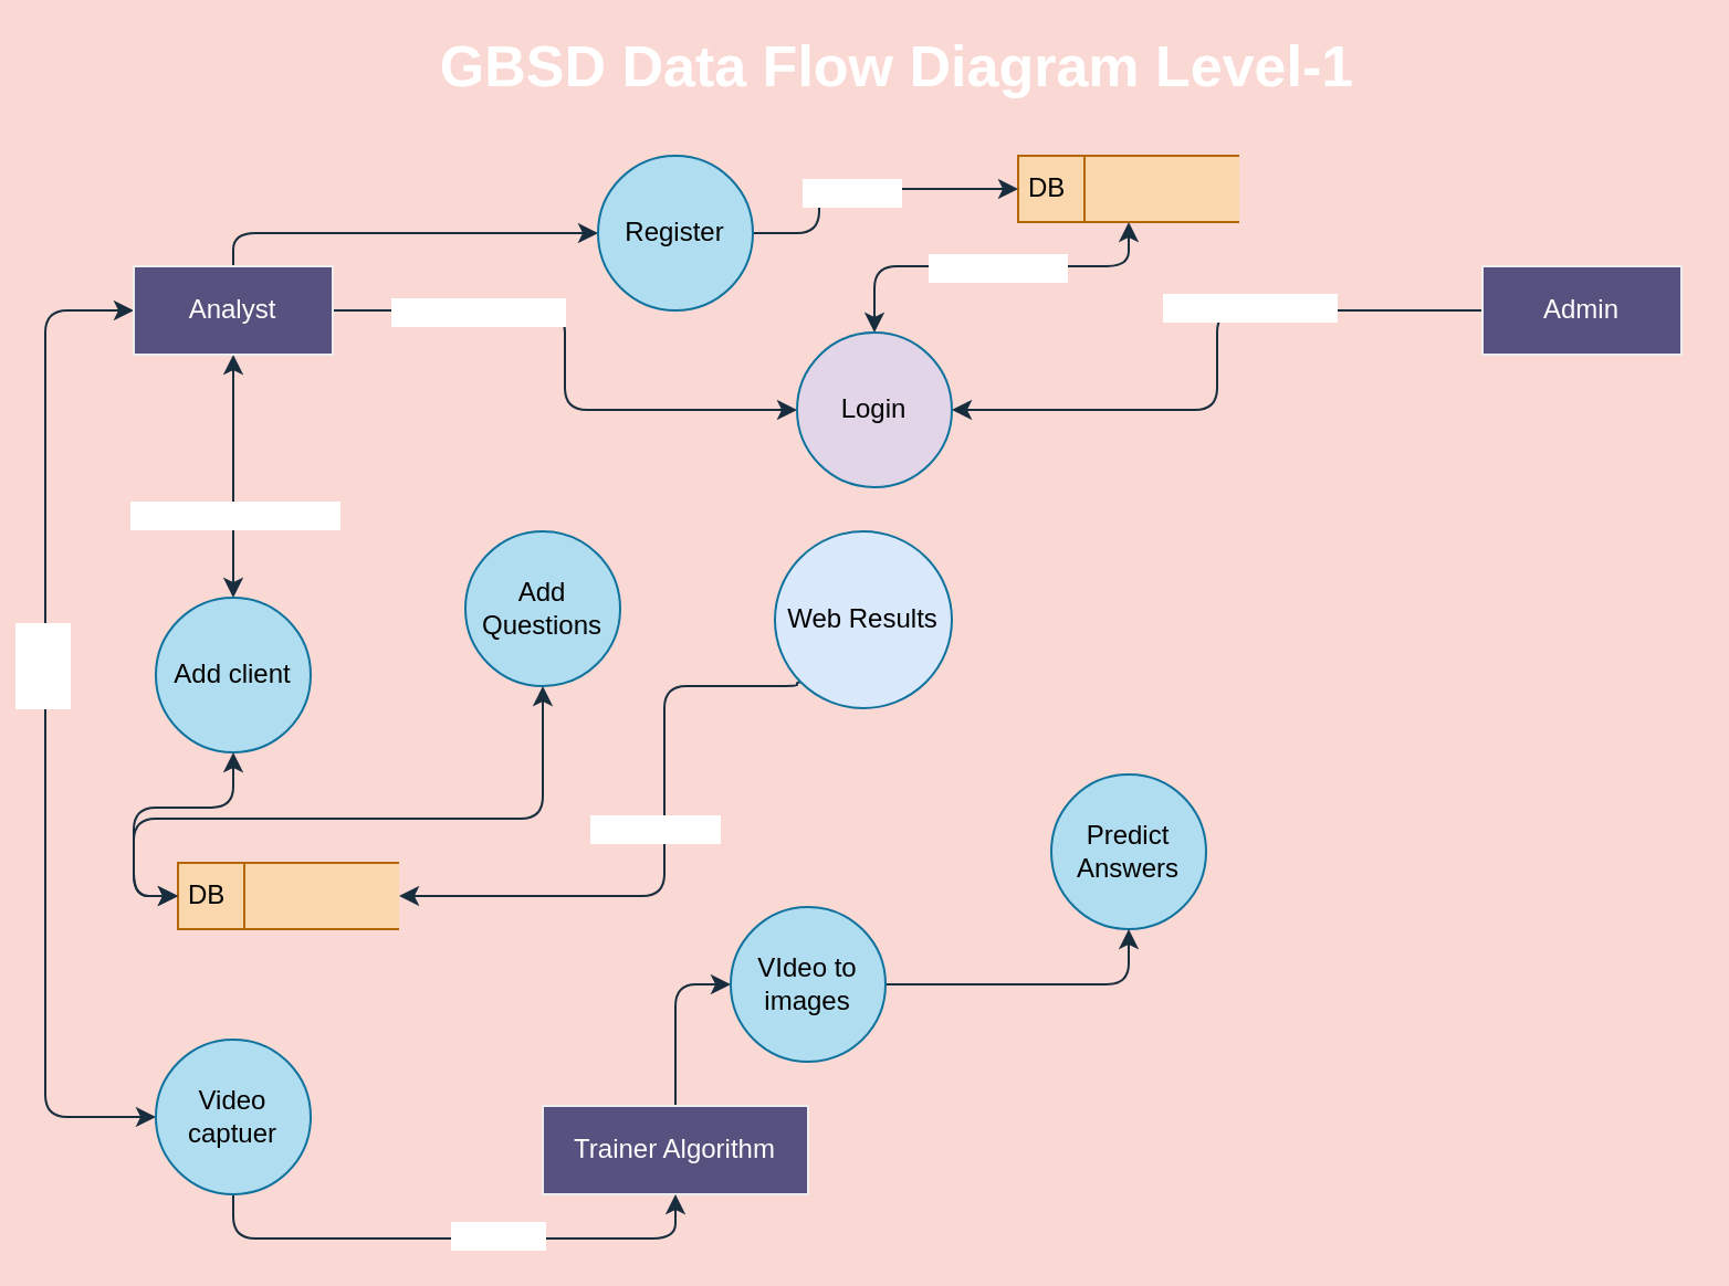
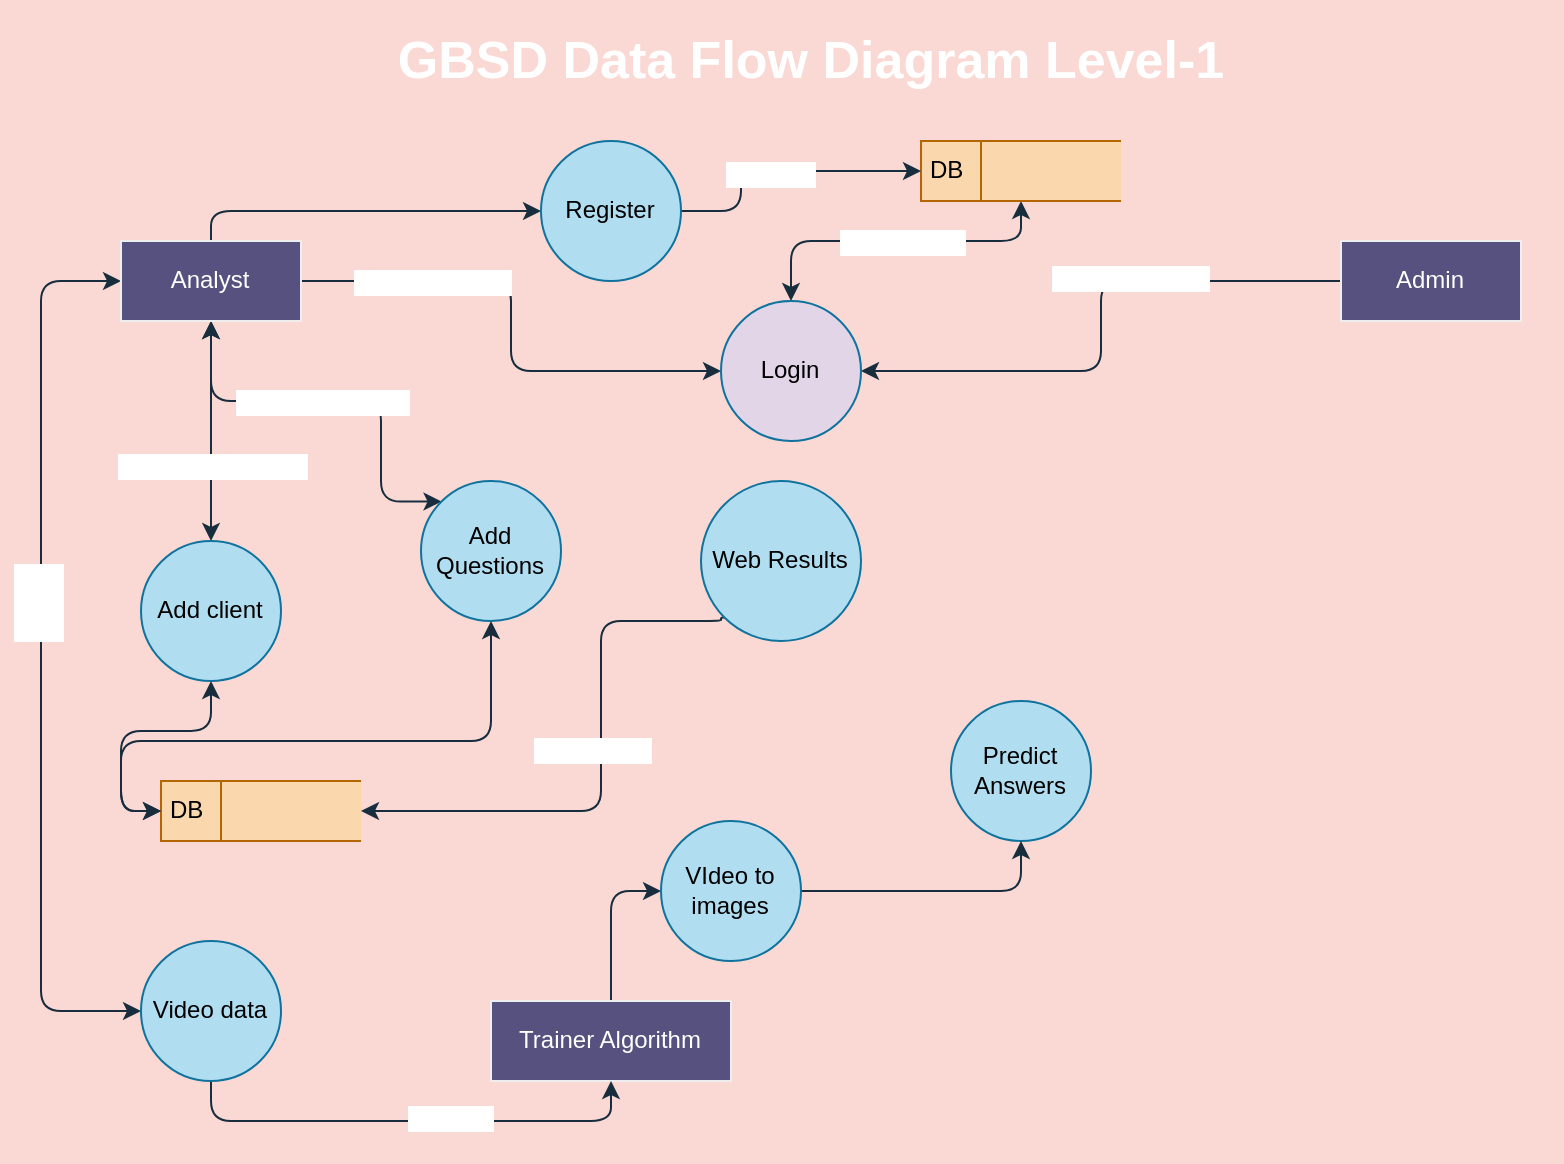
  <mxCell id="0" />
  <mxCell id="1" parent="0" />
  <mxCell id="2" value="&lt;b&gt;&lt;font style=&quot;font-size: 26px&quot;&gt;GBSD Data Flow Diagram Level-1&lt;/font&gt;&lt;/b&gt;" style="text;html=1;align=center;verticalAlign=middle;resizable=0;points=[];autosize=1;strokeColor=none;fontColor=#FFFFFF;" parent="1" vertex="1"><mxGeometry x="190" y="20" width="430" height="20" as="geometry" /></mxCell>
  <mxCell id="3" style="edgeStyle=orthogonalEdgeStyle;curved=0;rounded=1;sketch=0;orthogonalLoop=1;jettySize=auto;html=1;exitX=1;exitY=0.5;exitDx=0;exitDy=0;entryX=0;entryY=0.5;entryDx=0;entryDy=0;strokeColor=#182E3E;" edge="1" parent="1" source="11" target="20"><mxGeometry relative="1" as="geometry" /></mxCell>
  <mxCell id="4" style="edgeStyle=orthogonalEdgeStyle;curved=0;rounded=1;sketch=0;orthogonalLoop=1;jettySize=auto;html=1;exitX=0.5;exitY=0;exitDx=0;exitDy=0;entryX=0;entryY=0.5;entryDx=0;entryDy=0;strokeColor=#182E3E;" edge="1" parent="1" source="11" target="25"><mxGeometry relative="1" as="geometry"><Array as="points"><mxPoint x="105" y="105" /></Array></mxGeometry></mxCell>
  <mxCell id="5" style="edgeStyle=orthogonalEdgeStyle;curved=0;rounded=1;sketch=0;orthogonalLoop=1;jettySize=auto;html=1;exitX=0.5;exitY=1;exitDx=0;exitDy=0;entryX=0.5;entryY=0;entryDx=0;entryDy=0;startArrow=classic;startFill=1;strokeColor=#182E3E;" edge="1" parent="1" source="11" target="27"><mxGeometry relative="1" as="geometry" /></mxCell>
  <mxCell id="6" value="Fill client info form()" style="edgeLabel;html=1;align=center;verticalAlign=middle;resizable=0;points=[];fontColor=#FFFFFF;" vertex="1" connectable="0" parent="5"><mxGeometry x="0.309" relative="1" as="geometry"><mxPoint as="offset" /></mxGeometry></mxCell>
+ <mxCell id="7" style="edgeStyle=orthogonalEdgeStyle;curved=0;rounded=1;sketch=0;orthogonalLoop=1;jettySize=auto;html=1;exitX=0.5;exitY=1;exitDx=0;exitDy=0;startArrow=classic;startFill=1;strokeColor=#182E3E;entryX=0;entryY=0;entryDx=0;entryDy=0;" edge="1" parent="1" source="11" target="29"><mxGeometry relative="1" as="geometry"><Array as="points"><mxPoint x="105" y="200" /><mxPoint x="190" y="200" /><mxPoint x="190" y="250" /></Array></mxGeometry></mxCell>
+ <mxCell id="8" value="fill question form()" style="edgeLabel;html=1;align=center;verticalAlign=middle;resizable=0;points=[];fontColor=#FFFFFF;" vertex="1" connectable="0" parent="7"><mxGeometry x="-0.209" y="2" relative="1" as="geometry"><mxPoint x="14" y="2" as="offset" /></mxGeometry></mxCell>
  <mxCell id="9" style="edgeStyle=orthogonalEdgeStyle;curved=0;rounded=1;sketch=0;orthogonalLoop=1;jettySize=auto;html=1;exitX=0;exitY=0.5;exitDx=0;exitDy=0;entryX=0;entryY=0.5;entryDx=0;entryDy=0;startArrow=classic;startFill=1;strokeColor=#182E3E;" edge="1" parent="1" source="11" target="33"><mxGeometry relative="1" as="geometry"><Array as="points"><mxPoint x="20" y="140" /><mxPoint x="20" y="505" /></Array></mxGeometry></mxCell>
  <mxCell id="10" value="open&lt;br&gt;web&lt;br&gt;cam" style="edgeLabel;html=1;align=center;verticalAlign=middle;resizable=0;points=[];fontColor=#FFFFFF;" vertex="1" connectable="0" parent="9"><mxGeometry x="-0.121" y="-2" relative="1" as="geometry"><mxPoint as="offset" /></mxGeometry></mxCell>
  <mxCell id="11" value="Analyst" style="rounded=0;whiteSpace=wrap;html=1;sketch=0;fontColor=#FFFFFF;strokeColor=#EEEEEE;fillColor=#56517E;" vertex="1" parent="1"><mxGeometry x="60" y="120" width="90" height="40" as="geometry" /></mxCell>
  <mxCell id="12" style="edgeStyle=orthogonalEdgeStyle;curved=0;rounded=1;sketch=0;orthogonalLoop=1;jettySize=auto;html=1;exitX=0;exitY=0.5;exitDx=0;exitDy=0;entryX=1;entryY=0.5;entryDx=0;entryDy=0;strokeColor=#182E3E;" edge="1" parent="1" source="15" target="20"><mxGeometry relative="1" as="geometry" /></mxCell>
  <mxCell id="13" value="email, password" style="edgeLabel;html=1;align=center;verticalAlign=middle;resizable=0;points=[];fontColor=#FFFFFF;" vertex="1" connectable="0" parent="12"><mxGeometry x="-0.257" y="-2" relative="1" as="geometry"><mxPoint as="offset" /></mxGeometry></mxCell>
  <mxCell id="14" value="email, password" style="edgeLabel;html=1;align=center;verticalAlign=middle;resizable=0;points=[];fontColor=#FFFFFF;" vertex="1" connectable="0" parent="12"><mxGeometry x="-0.257" y="-2" relative="1" as="geometry"><mxPoint x="-349" y="2" as="offset" /></mxGeometry></mxCell>
  <mxCell id="15" value="Admin" style="rounded=0;whiteSpace=wrap;html=1;sketch=0;fontColor=#FFFFFF;strokeColor=#EEEEEE;fillColor=#56517E;" vertex="1" parent="1"><mxGeometry x="670" y="120" width="90" height="40" as="geometry" /></mxCell>
  <mxCell id="16" style="edgeStyle=orthogonalEdgeStyle;curved=0;rounded=1;sketch=0;orthogonalLoop=1;jettySize=auto;html=1;exitX=0.5;exitY=0;exitDx=0;exitDy=0;entryX=0;entryY=0.5;entryDx=0;entryDy=0;startArrow=none;startFill=0;strokeColor=#182E3E;" edge="1" parent="1" source="17" target="35"><mxGeometry relative="1" as="geometry" /></mxCell>
  <mxCell id="17" value="Trainer Algorithm" style="rounded=0;whiteSpace=wrap;html=1;sketch=0;fontColor=#FFFFFF;strokeColor=#EEEEEE;fillColor=#56517E;" vertex="1" parent="1"><mxGeometry x="245" y="500" width="120" height="40" as="geometry" /></mxCell>
  <mxCell id="18" style="edgeStyle=orthogonalEdgeStyle;curved=0;rounded=1;sketch=0;orthogonalLoop=1;jettySize=auto;html=1;exitX=0.5;exitY=0;exitDx=0;exitDy=0;entryX=0.5;entryY=1;entryDx=0;entryDy=0;strokeColor=#182E3E;startArrow=classic;startFill=1;" edge="1" parent="1" source="20" target="21"><mxGeometry relative="1" as="geometry"><Array as="points"><mxPoint x="395" y="120" /><mxPoint x="510" y="120" /></Array></mxGeometry></mxCell>
  <mxCell id="19" value="Validate data" style="edgeLabel;html=1;align=center;verticalAlign=middle;resizable=0;points=[];fontColor=#FFFFFF;" vertex="1" connectable="0" parent="18"><mxGeometry x="-0.356" y="-3" relative="1" as="geometry"><mxPoint x="32" y="-3" as="offset" /></mxGeometry></mxCell>
  <mxCell id="20" value="Login" style="ellipse;whiteSpace=wrap;html=1;aspect=fixed;rounded=0;sketch=0;strokeColor=#10739e;fillColor=#e1d5e7;" vertex="1" parent="1"><mxGeometry x="360" y="150" width="70" height="70" as="geometry" /></mxCell>
  <mxCell id="21" value="DB" style="html=1;dashed=0;whitespace=wrap;shape=mxgraph.dfd.dataStoreID;align=left;spacingLeft=3;points=[[0,0],[0.5,0],[1,0],[0,0.5],[1,0.5],[0,1],[0.5,1],[1,1]];rounded=0;sketch=0;strokeColor=#b46504;fillColor=#fad7ac;" vertex="1" parent="1"><mxGeometry x="460" y="70" width="100" height="30" as="geometry" /></mxCell>
  <mxCell id="22" value="DB" style="html=1;dashed=0;whitespace=wrap;shape=mxgraph.dfd.dataStoreID;align=left;spacingLeft=3;points=[[0,0],[0.5,0],[1,0],[0,0.5],[1,0.5],[0,1],[0.5,1],[1,1]];rounded=0;sketch=0;strokeColor=#b46504;fillColor=#fad7ac;" vertex="1" parent="1"><mxGeometry x="80" y="390" width="100" height="30" as="geometry" /></mxCell>
  <mxCell id="23" style="edgeStyle=orthogonalEdgeStyle;curved=0;rounded=1;sketch=0;orthogonalLoop=1;jettySize=auto;html=1;exitX=1;exitY=0.5;exitDx=0;exitDy=0;entryX=0;entryY=0.5;entryDx=0;entryDy=0;strokeColor=#182E3E;" edge="1" parent="1" source="25" target="21"><mxGeometry relative="1" as="geometry"><Array as="points"><mxPoint x="370" y="105" /><mxPoint x="370" y="85" /></Array></mxGeometry></mxCell>
  <mxCell id="24" value="Save info" style="edgeLabel;html=1;align=center;verticalAlign=middle;resizable=0;points=[];fontColor=#FFFFFF;" vertex="1" connectable="0" parent="23"><mxGeometry x="-0.086" y="-1" relative="1" as="geometry"><mxPoint as="offset" /></mxGeometry></mxCell>
  <mxCell id="25" value="Register" style="ellipse;whiteSpace=wrap;html=1;aspect=fixed;rounded=0;sketch=0;strokeColor=#10739e;fillColor=#b1ddf0;" vertex="1" parent="1"><mxGeometry x="270" y="70" width="70" height="70" as="geometry" /></mxCell>
  <mxCell id="26" style="edgeStyle=orthogonalEdgeStyle;curved=0;rounded=1;sketch=0;orthogonalLoop=1;jettySize=auto;html=1;exitX=0.5;exitY=1;exitDx=0;exitDy=0;entryX=0;entryY=0.5;entryDx=0;entryDy=0;startArrow=classic;startFill=1;strokeColor=#182E3E;" edge="1" parent="1" source="27" target="22"><mxGeometry relative="1" as="geometry" /></mxCell>
  <mxCell id="27" value="Add client" style="ellipse;whiteSpace=wrap;html=1;aspect=fixed;rounded=0;sketch=0;strokeColor=#10739e;fillColor=#b1ddf0;" vertex="1" parent="1"><mxGeometry x="70" y="270" width="70" height="70" as="geometry" /></mxCell>
  <mxCell id="28" style="edgeStyle=orthogonalEdgeStyle;curved=0;rounded=1;sketch=0;orthogonalLoop=1;jettySize=auto;html=1;exitX=0.5;exitY=1;exitDx=0;exitDy=0;entryX=0;entryY=0.5;entryDx=0;entryDy=0;startArrow=classic;startFill=1;strokeColor=#182E3E;" edge="1" parent="1" source="29" target="22"><mxGeometry relative="1" as="geometry"><Array as="points"><mxPoint x="245" y="370" /><mxPoint x="60" y="370" /><mxPoint x="60" y="405" /></Array></mxGeometry></mxCell>
  <mxCell id="29" value="Add Questions" style="ellipse;whiteSpace=wrap;html=1;aspect=fixed;rounded=0;sketch=0;strokeColor=#10739e;fillColor=#b1ddf0;" vertex="1" parent="1"><mxGeometry x="210" y="240" width="70" height="70" as="geometry" /></mxCell>
  <mxCell id="30" value="Predict Answers" style="ellipse;whiteSpace=wrap;html=1;aspect=fixed;rounded=0;sketch=0;strokeColor=#10739e;fillColor=#b1ddf0;" vertex="1" parent="1"><mxGeometry x="475" y="350" width="70" height="70" as="geometry" /></mxCell>
  <mxCell id="31" style="edgeStyle=orthogonalEdgeStyle;curved=0;rounded=1;sketch=0;orthogonalLoop=1;jettySize=auto;html=1;exitX=0.5;exitY=1;exitDx=0;exitDy=0;entryX=0.5;entryY=1;entryDx=0;entryDy=0;startArrow=none;startFill=0;strokeColor=#182E3E;" edge="1" parent="1" source="33" target="17"><mxGeometry relative="1" as="geometry"><Array as="points"><mxPoint x="105" y="560" /><mxPoint x="305" y="560" /></Array></mxGeometry></mxCell>
  <mxCell id="32" value="FPS rate" style="edgeLabel;html=1;align=center;verticalAlign=middle;resizable=0;points=[];fontColor=#FFFFFF;" vertex="1" connectable="0" parent="31"><mxGeometry x="-0.453" y="2" relative="1" as="geometry"><mxPoint x="73" as="offset" /></mxGeometry></mxCell>
- <mxCell id="33" value="Video captuer" style="ellipse;whiteSpace=wrap;html=1;aspect=fixed;rounded=0;sketch=0;strokeColor=#10739e;fillColor=#b1ddf0;" vertex="1" parent="1"><mxGeometry x="70" y="470" width="70" height="70" as="geometry" /></mxCell>
+ <mxCell id="33" value="Video data" style="ellipse;whiteSpace=wrap;html=1;aspect=fixed;rounded=0;sketch=0;strokeColor=#10739e;fillColor=#b1ddf0;" vertex="1" parent="1"><mxGeometry x="70" y="470" width="70" height="70" as="geometry" /></mxCell>
  <mxCell id="34" style="edgeStyle=orthogonalEdgeStyle;curved=0;rounded=1;sketch=0;orthogonalLoop=1;jettySize=auto;html=1;exitX=1;exitY=0.5;exitDx=0;exitDy=0;entryX=0.5;entryY=1;entryDx=0;entryDy=0;startArrow=none;startFill=0;strokeColor=#182E3E;" edge="1" parent="1" source="35" target="30"><mxGeometry relative="1" as="geometry" /></mxCell>
  <mxCell id="35" value="VIdeo to images" style="ellipse;whiteSpace=wrap;html=1;aspect=fixed;rounded=0;sketch=0;strokeColor=#10739e;fillColor=#b1ddf0;" vertex="1" parent="1"><mxGeometry x="330" y="410" width="70" height="70" as="geometry" /></mxCell>
  <mxCell id="36" style="edgeStyle=orthogonalEdgeStyle;curved=0;rounded=1;sketch=0;orthogonalLoop=1;jettySize=auto;html=1;exitX=0;exitY=1;exitDx=0;exitDy=0;entryX=1;entryY=0.5;entryDx=0;entryDy=0;startArrow=none;startFill=0;strokeColor=#182E3E;" edge="1" parent="1" source="38" target="22"><mxGeometry relative="1" as="geometry"><Array as="points"><mxPoint x="360" y="310" /><mxPoint x="300" y="310" /><mxPoint x="300" y="405" /></Array></mxGeometry></mxCell>
  <mxCell id="37" value="save resluts" style="edgeLabel;html=1;align=center;verticalAlign=middle;resizable=0;points=[];fontColor=#FFFFFF;" vertex="1" connectable="0" parent="36"><mxGeometry x="-0.331" relative="1" as="geometry"><mxPoint x="-5" y="35" as="offset" /></mxGeometry></mxCell>
- <mxCell id="38" value="Web Results" style="ellipse;whiteSpace=wrap;html=1;aspect=fixed;rounded=0;sketch=0;strokeColor=#10739e;fillColor=#dae8fc;" vertex="1" parent="1"><mxGeometry x="350" y="240" width="80" height="80" as="geometry" /></mxCell>
+ <mxCell id="38" value="Web Results" style="ellipse;whiteSpace=wrap;html=1;aspect=fixed;rounded=0;sketch=0;strokeColor=#10739e;fillColor=#b1ddf0;" vertex="1" parent="1"><mxGeometry x="350" y="240" width="80" height="80" as="geometry" /></mxCell>
